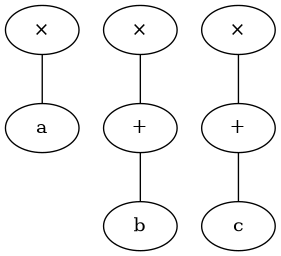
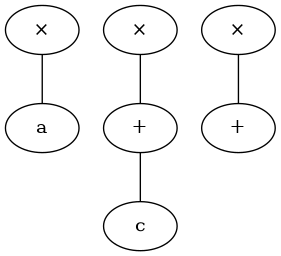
  graph {
    n1 [label=a]
-   n2 [label=b]
    n3 [label=c]
    n4 [label="+"]
    n5 [label="+"]
    n6 [label="×"]
    n7 [label="×"]
    n8 [label="×"]
    subgraph sub_1 {
    }
-   n4 -- n2
    n5 -- n3
    n6 -- n1
    n7 -- n4
    n8 -- n5
  }
